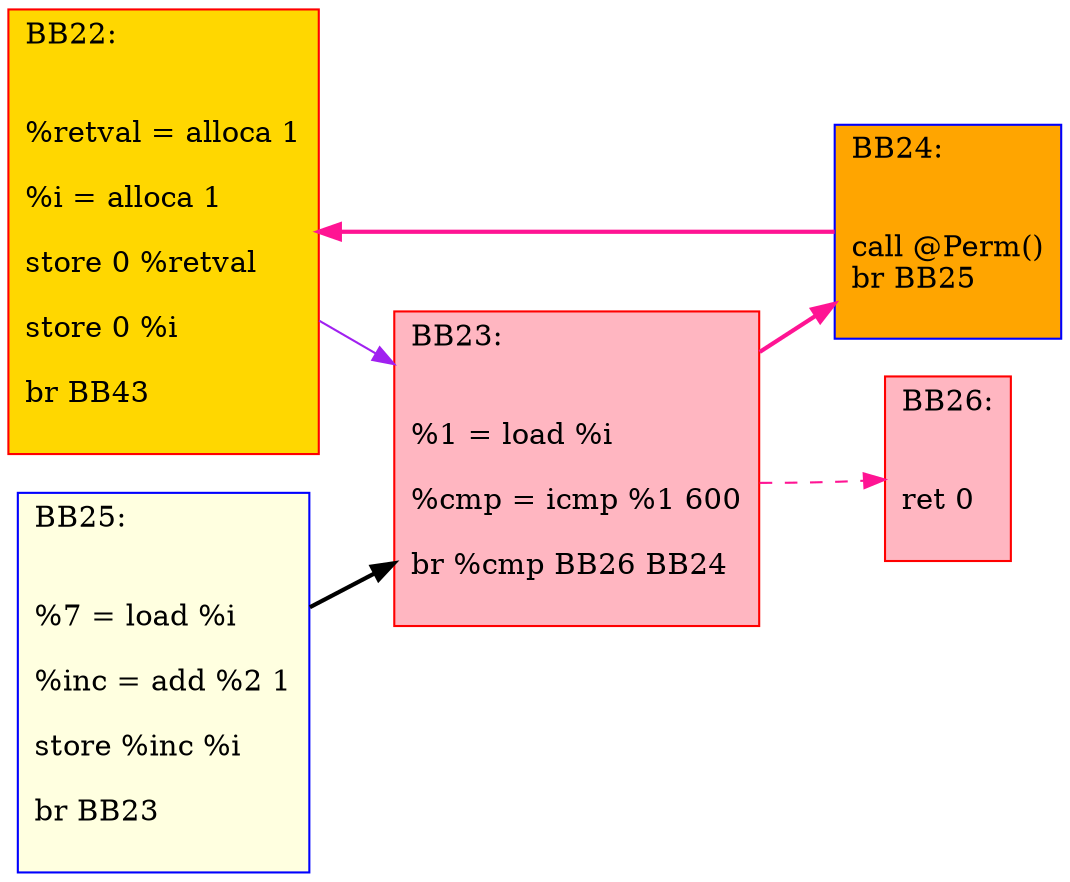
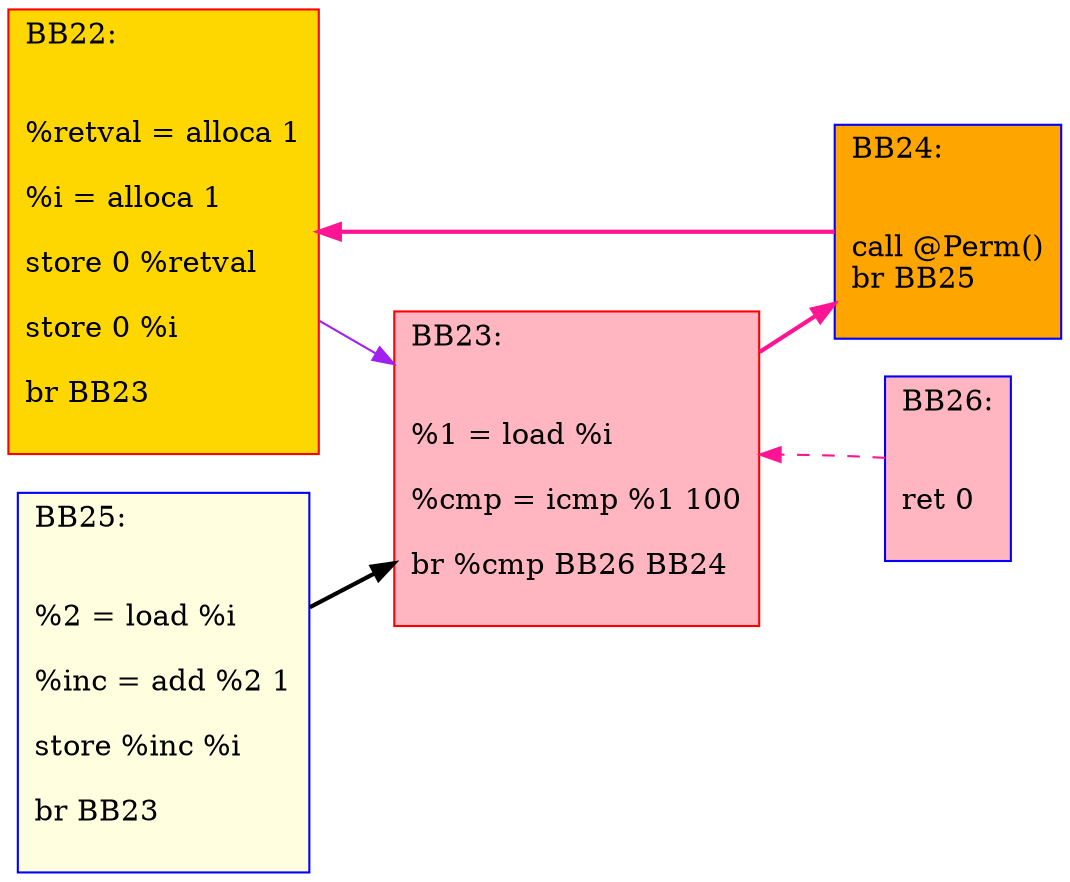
  digraph {
    rankdir=LR
    node [color=red fillcolor=lightpink shape=record style=filled]
    edge [color=deeppink style=bold]
-   n1 [fillcolor=gold label="{BB22:\l\l\n%retval = alloca 1\l\n%i = alloca 1\l\nstore 0 %retval\l\nstore 0 %i\l\nbr BB43\l\n}"]
-   n2 [label="{BB23:\l\l\n%1 = load %i\l\n%cmp = icmp %1 600\l\nbr %cmp BB26 BB24\l\n}"]
+   n1 [fillcolor=gold label="{BB22:\l\l\n%retval = alloca 1\l\n%i = alloca 1\l\nstore 0 %retval\l\nstore 0 %i\l\nbr BB23\l\n}"]
+   n2 [label="{BB23:\l\l\n%1 = load %i\l\n%cmp = icmp %1 100\l\nbr %cmp BB26 BB24\l\n}"]
    n3 [color=blue fillcolor=orange label="{BB24:\l\l\ncall @Perm()\lbr BB25\l\n}"]
-   n4 [label="{BB26:\l\l\nret 0\l\n}"]
-   n5 [color=blue fillcolor=lightyellow label="{BB25:\l\l\n%7 = load %i\l\n%inc = add %2 1\l\nstore %inc %i\l\nbr BB23\l\n}"]
+   n4 [color=blue label="{BB26:\l\l\nret 0\l\n}"]
+   n5 [color=blue fillcolor=lightyellow label="{BB25:\l\l\n%2 = load %i\l\n%inc = add %2 1\l\nstore %inc %i\l\nbr BB23\l\n}"]
    n1 -> n2 [color=purple style=solid]
    n2 -> n3
-   n2 -> n4 [style=dashed]
+   n4 -> n2 [style=dashed]
    n3 -> n1
    n5 -> n2 [color=black]
  }
